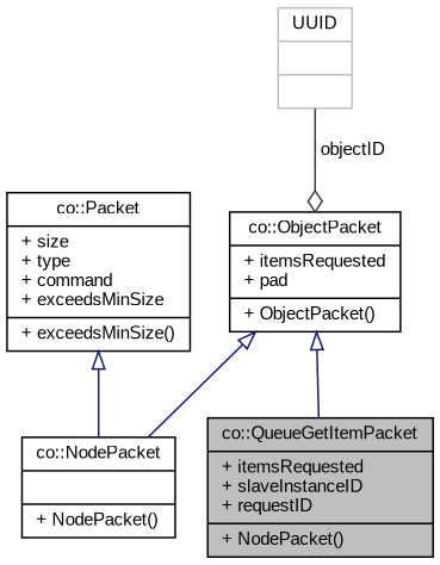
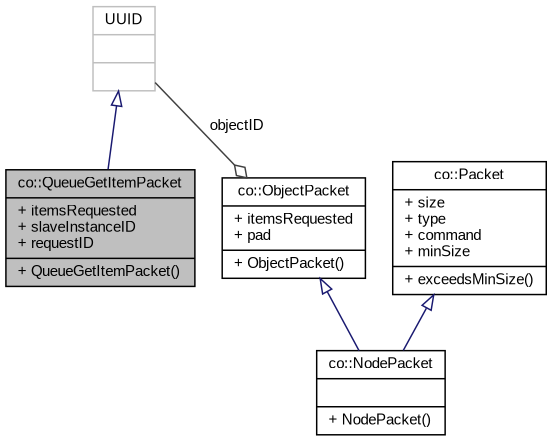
  digraph {
    fontname="Liberation Sans"
    node [color=black fillcolor=white fontname="Liberation Sans" fontsize=10 shape=record style=filled]
    edge [arrowtail=onormal color=midnightblue dir=back fontname="Liberation Sans" fontsize=10 labelfontname=FreeSans labelfontsize=10 style=solid]
-   n1 [fillcolor=grey75 fontcolor=black height=0.2 label="{co::QueueGetItemPacket\n|+ itemsRequested\l+ slaveInstanceID\l+ requestID\l|+ NodePacket()\l}" width=0.4]
+   n1 [fillcolor=grey75 fontcolor=black height=0.2 label="{co::QueueGetItemPacket\n|+ itemsRequested\l+ slaveInstanceID\l+ requestID\l|+ QueueGetItemPacket()\l}" width=0.4]
    n2 [height=0.2 label="{co::ObjectPacket\n|+ itemsRequested\l+ pad\l|+ ObjectPacket()\l}" width=0.4]
    n3 [height=0.2 label="{co::NodePacket\n||+ NodePacket()\l}" width=0.4]
-   n4 [height=0.2 label="{co::Packet\n|+ size\l+ type\l+ command\l+ exceedsMinSize\l|+ exceedsMinSize()\l}" width=0.4]
+   n4 [height=0.2 label="{co::Packet\n|+ size\l+ type\l+ command\l+ minSize\l|+ exceedsMinSize()\l}" width=0.4]
    n5 [color=grey75 height=0.2 label="{UUID\n||}" width=0.4]
-   n2 -> n1
+   n5 -> n1
    n2 -> n3
    n4 -> n3
    n5 -> n2 [arrowhead=odiamond color=grey25 label=" objectID" arrowtail="" dir=""]
  }
